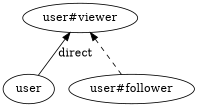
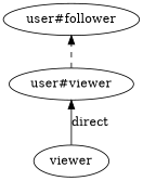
  digraph {
    rankdir=BT
-   n1 [label=user]
+   n1 [label=viewer]
    n2 [label="user#viewer"]
    n3 [label="user#follower"]
    n1 -> n2 [label=direct]
-   n3 -> n2 [style=dashed]
+   n2 -> n3 [style=dashed]
  }
